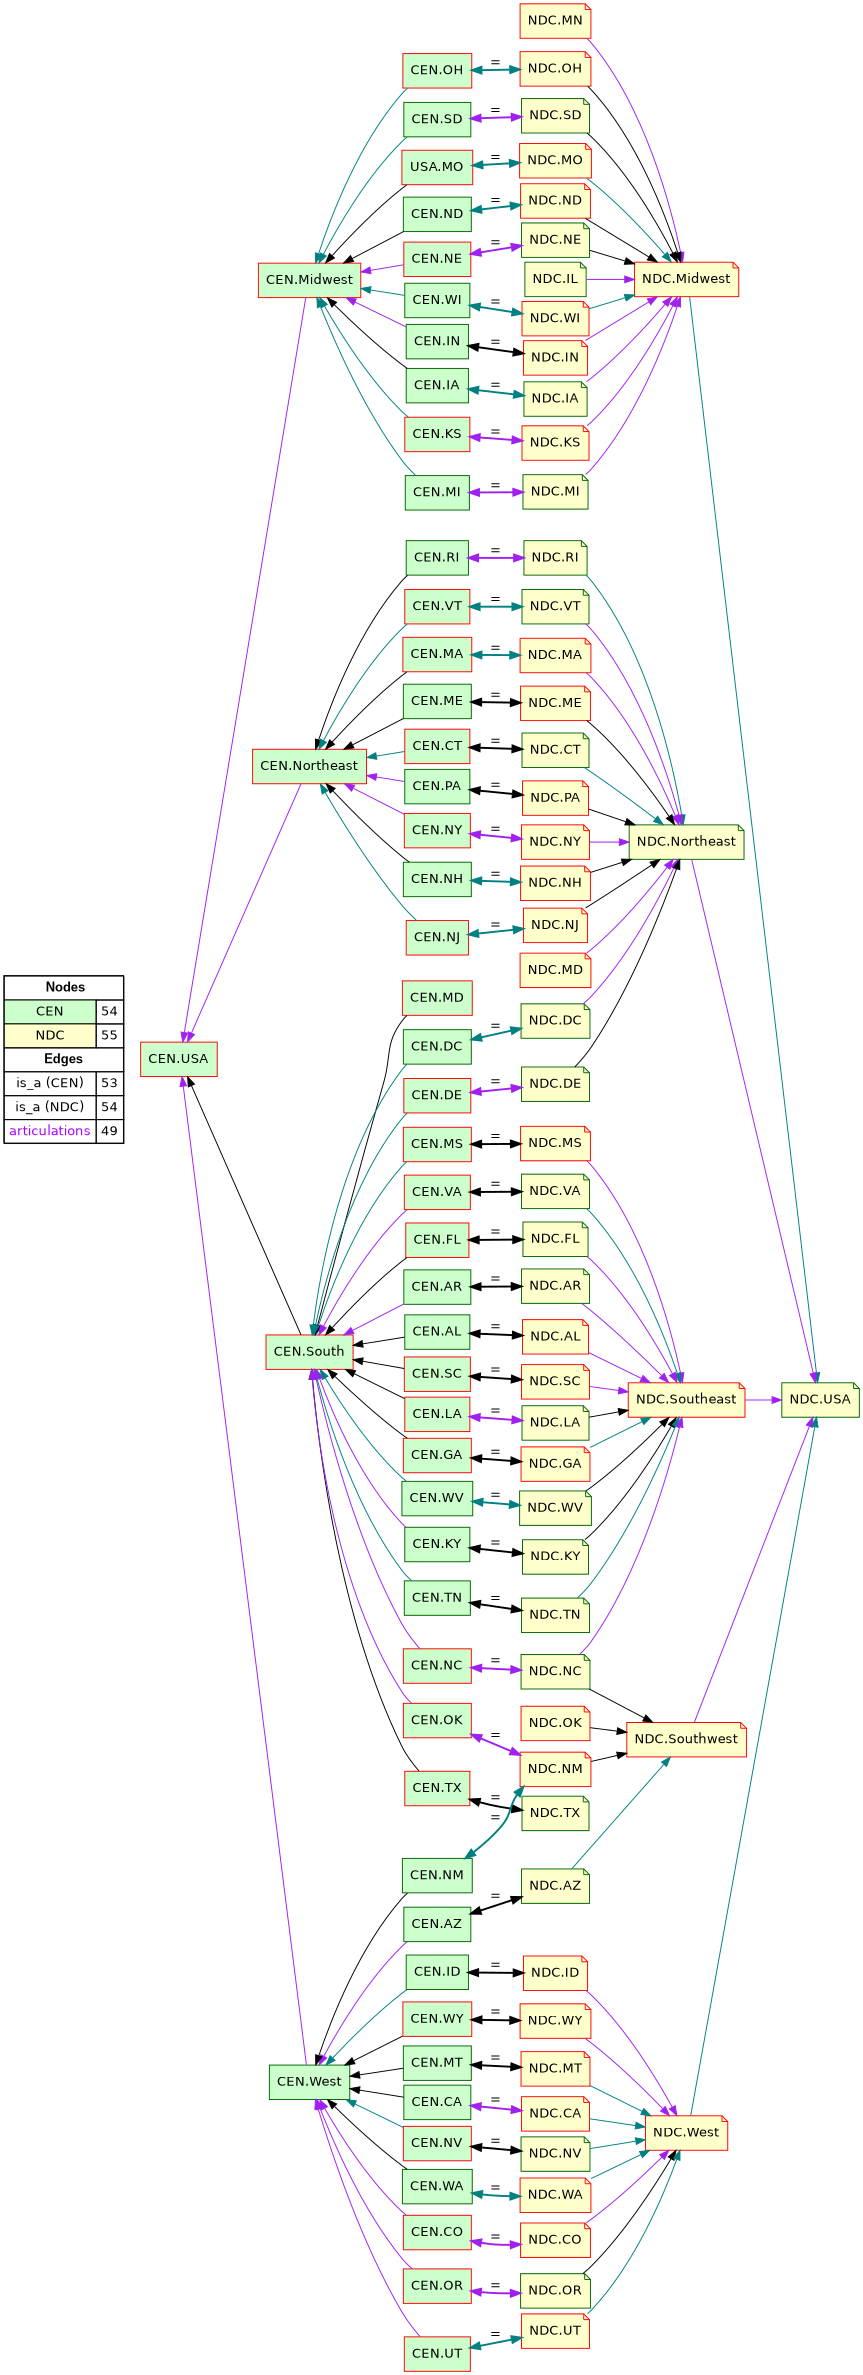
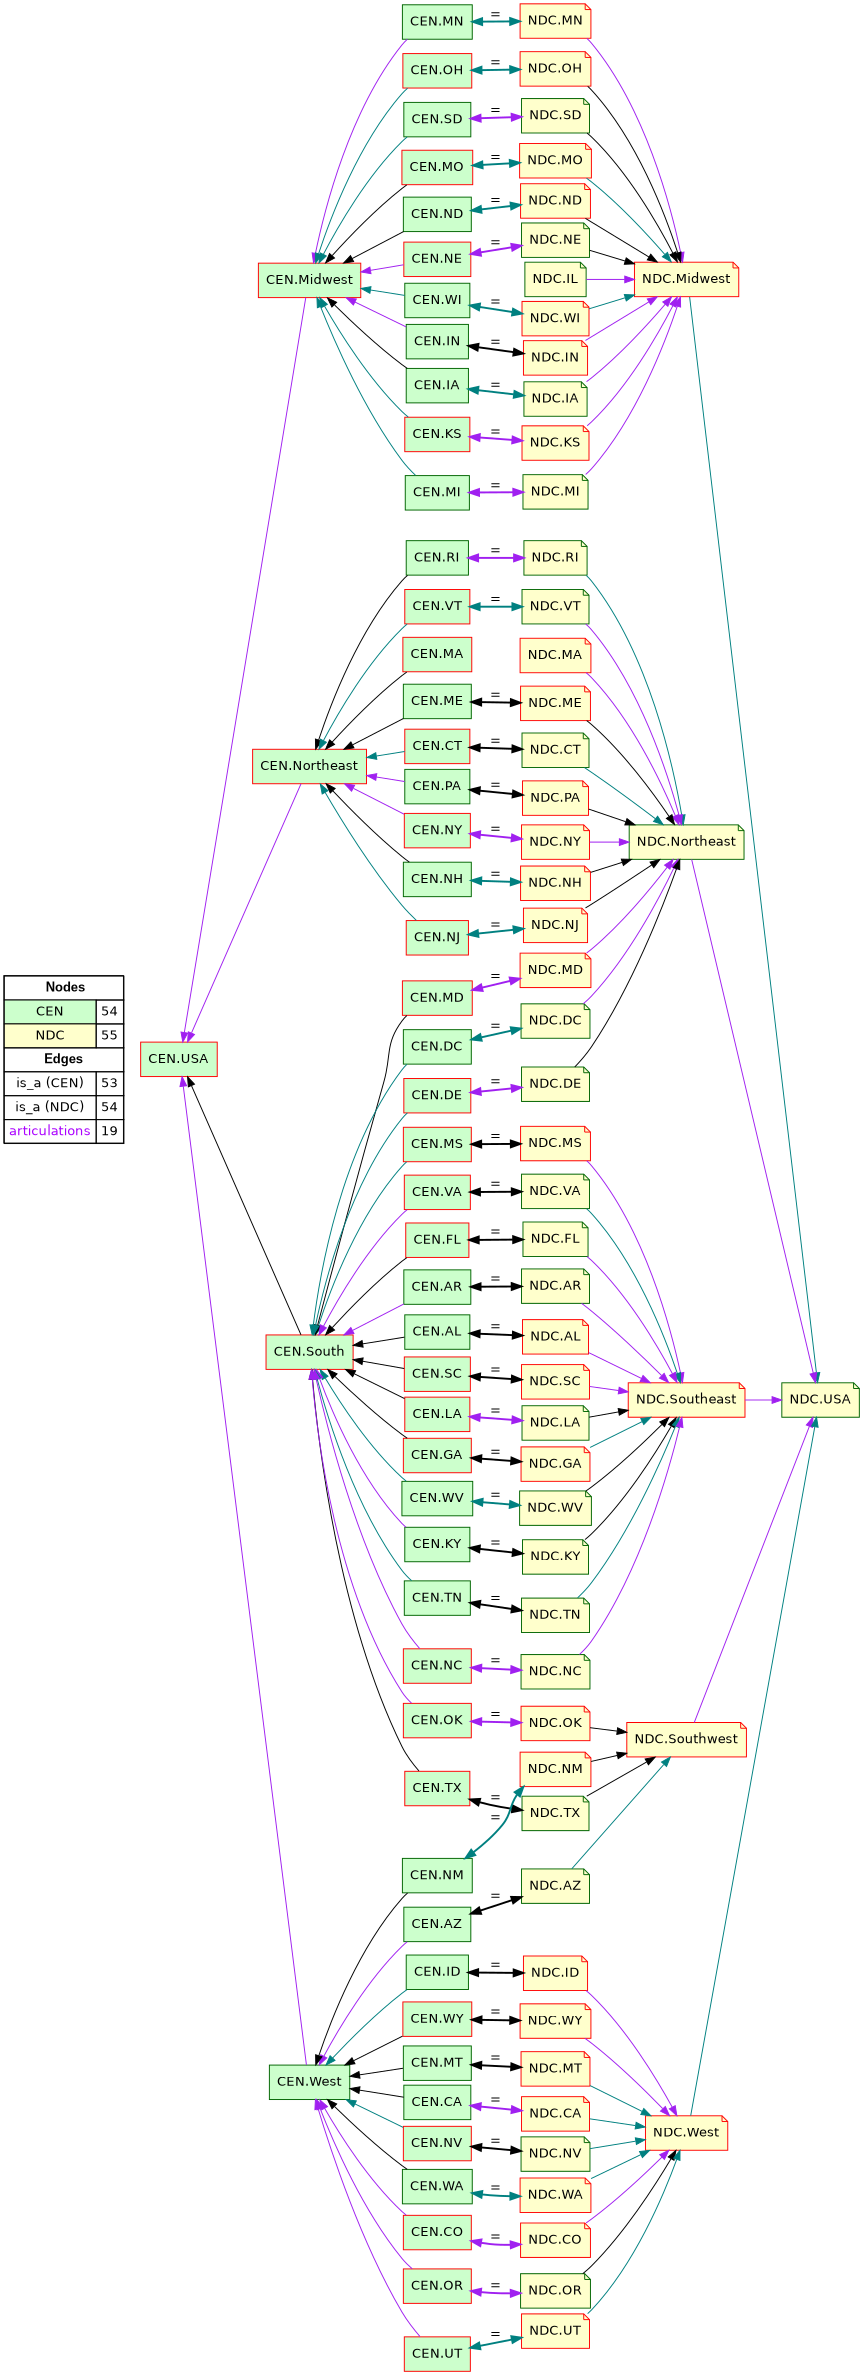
  digraph {
    rankdir=LR
    node [fillcolor="#FFFFCC" fontname=helvetica shape=note style=filled color=red]
    edge [color=black constraint=true dir=forward penwidth=1 style=solid]
-   n1 [fillcolor=white label=<   <TABLE BORDER="0" CELLBORDER="1" CELLSPACING="0" CELLPADDING="4">  <TR> <TD COLSPAN="2"><font face="Arial Black"> Nodes</font></TD> </TR>  <TR>   <TD bgcolor="#CCFFCC" fontname="helvetica">CEN</TD>   <TD>54</TD>   </TR>  <TR>   <TD bgcolor="#FFFFCC" fontname="helvetica">NDC</TD>   <TD>55</TD>   </TR>  <TR> <TD COLSPAN="2"><font face = "Arial Black"> Edges </font></TD> </TR>  <TR>   <TD><font color ="#000000">is_a (CEN)</font></TD><TD>53</TD> </TR> <TR>   <TD><font color ="#000000">is_a (NDC)</font></TD><TD>54</TD> </TR> <TR>   <TD><font color ="#AA00FF">articulations</font></TD><TD>49</TD> </TR> </TABLE>   > margin=0 shape=box color=""]
+   n1 [fillcolor=white label=<   <TABLE BORDER="0" CELLBORDER="1" CELLSPACING="0" CELLPADDING="4">  <TR> <TD COLSPAN="2"><font face="Arial Black"> Nodes</font></TD> </TR>  <TR>   <TD bgcolor="#CCFFCC" fontname="helvetica">CEN</TD>   <TD>54</TD>   </TR>  <TR>   <TD bgcolor="#FFFFCC" fontname="helvetica">NDC</TD>   <TD>55</TD>   </TR>  <TR> <TD COLSPAN="2"><font face = "Arial Black"> Edges </font></TD> </TR>  <TR>   <TD><font color ="#000000">is_a (CEN)</font></TD><TD>53</TD> </TR> <TR>   <TD><font color ="#000000">is_a (NDC)</font></TD><TD>54</TD> </TR> <TR>   <TD><font color ="#AA00FF">articulations</font></TD><TD>19</TD> </TR> </TABLE>   > margin=0 shape=box color=""]
    "NDC.IL" [color=darkgreen]
    "NDC.Midwest"
    "CEN.IN" [color=darkgreen fillcolor="#CCFFCC" shape=box]
    "NDC.IN"
    "CEN.RI" [color=darkgreen fillcolor="#CCFFCC" shape=box]
    "NDC.RI" [color=darkgreen]
    "NDC.Northeast" [color=darkgreen]
    "CEN.IA" [color=darkgreen fillcolor="#CCFFCC" shape=box]
    "NDC.IA" [color=darkgreen]
    "CEN.WV" [color=darkgreen fillcolor="#CCFFCC" shape=box]
    "NDC.WV" [color=darkgreen]
    "NDC.Southeast"
    "CEN.KS" [fillcolor="#CCFFCC" shape=box]
    "NDC.KS"
    "CEN.KY" [color=darkgreen fillcolor="#CCFFCC" shape=box]
    "NDC.KY" [color=darkgreen]
    "CEN.TX" [fillcolor="#CCFFCC" shape=box]
    "NDC.TX" [color=darkgreen]
    "NDC.Southwest"
    "CEN.Northeast" [fillcolor="#CCFFCC" shape=box]
    "CEN.VT" [fillcolor="#CCFFCC" shape=box]
    "CEN.MA" [fillcolor="#CCFFCC" shape=box]
    "CEN.ME" [color=darkgreen fillcolor="#CCFFCC" shape=box]
    "CEN.CT" [fillcolor="#CCFFCC" shape=box]
    "CEN.PA" [color=darkgreen fillcolor="#CCFFCC" shape=box]
    "CEN.NY" [fillcolor="#CCFFCC" shape=box]
    "CEN.NH" [color=darkgreen fillcolor="#CCFFCC" shape=box]
    "CEN.NJ" [fillcolor="#CCFFCC" shape=box]
    "NDC.VT" [color=darkgreen]
    "NDC.MA"
    "NDC.ME"
    "NDC.CT" [color=darkgreen]
    "NDC.PA"
    "NDC.NY"
    "NDC.NH"
    "NDC.NJ"
    "CEN.South" [fillcolor="#CCFFCC" shape=box]
    "CEN.TN" [color=darkgreen fillcolor="#CCFFCC" shape=box]
    "CEN.MS" [fillcolor="#CCFFCC" shape=box]
    "CEN.MD" [fillcolor="#CCFFCC" shape=box]
    "CEN.DC" [color=darkgreen fillcolor="#CCFFCC" shape=box]
    "CEN.DE" [fillcolor="#CCFFCC" shape=box]
    "CEN.VA" [fillcolor="#CCFFCC" shape=box]
    "CEN.FL" [fillcolor="#CCFFCC" shape=box]
    "CEN.AR" [color=darkgreen fillcolor="#CCFFCC" shape=box]
    "CEN.AL" [color=darkgreen fillcolor="#CCFFCC" shape=box]
    "CEN.OK" [fillcolor="#CCFFCC" shape=box]
    "CEN.SC" [fillcolor="#CCFFCC" shape=box]
    "CEN.LA" [fillcolor="#CCFFCC" shape=box]
    "CEN.GA" [fillcolor="#CCFFCC" shape=box]
    "CEN.NC" [fillcolor="#CCFFCC" shape=box]
    "NDC.TN" [color=darkgreen]
    "NDC.MS"
    "NDC.MD"
    "NDC.DC" [color=darkgreen]
    "NDC.DE" [color=darkgreen]
    "NDC.VA" [color=darkgreen]
    "NDC.FL" [color=darkgreen]
    "NDC.AR" [color=darkgreen]
    "NDC.AL"
    "NDC.OK"
    "NDC.SC"
    "NDC.LA" [color=darkgreen]
    "NDC.GA"
    "NDC.NC" [color=darkgreen]
    "CEN.ID" [color=darkgreen fillcolor="#CCFFCC" shape=box]
    "NDC.ID"
    "NDC.West"
    "CEN.WY" [fillcolor="#CCFFCC" shape=box]
    "NDC.WY"
    "CEN.MT" [color=darkgreen fillcolor="#CCFFCC" shape=box]
    "NDC.MT"
    "CEN.USA" [fillcolor="#CCFFCC" shape=box]
    "CEN.Midwest" [fillcolor="#CCFFCC" shape=box]
    "CEN.West" [color=darkgreen fillcolor="#CCFFCC" shape=box]
    "CEN.MI" [color=darkgreen fillcolor="#CCFFCC" shape=box]
+   "CEN.MN" [color=darkgreen fillcolor="#CCFFCC" shape=box]
    "CEN.OH" [fillcolor="#CCFFCC" shape=box]
    "CEN.SD" [color=darkgreen fillcolor="#CCFFCC" shape=box]
-   "CEN.MO" [fillcolor="#CCFFCC" shape=box label="USA.MO"]
+   "CEN.MO" [fillcolor="#CCFFCC" shape=box]
    "CEN.ND" [color=darkgreen fillcolor="#CCFFCC" shape=box]
    "CEN.NE" [fillcolor="#CCFFCC" shape=box]
    "CEN.WI" [color=darkgreen fillcolor="#CCFFCC" shape=box]
    "CEN.OR" [fillcolor="#CCFFCC" shape=box]
    "CEN.AZ" [color=darkgreen fillcolor="#CCFFCC" shape=box]
    "CEN.CO" [fillcolor="#CCFFCC" shape=box]
    "CEN.CA" [color=darkgreen fillcolor="#CCFFCC" shape=box]
    "CEN.UT" [fillcolor="#CCFFCC" shape=box]
    "CEN.NV" [fillcolor="#CCFFCC" shape=box]
    "CEN.NM" [color=darkgreen fillcolor="#CCFFCC" shape=box]
    "CEN.WA" [color=darkgreen fillcolor="#CCFFCC" shape=box]
    "NDC.MI" [color=darkgreen]
    "NDC.MN"
    "NDC.OR" [color=darkgreen]
    "NDC.OH"
    "NDC.AZ" [color=darkgreen]
    "NDC.CO"
    "NDC.CA"
    "NDC.SD" [color=darkgreen]
    "NDC.MO"
    "NDC.ND"
    "NDC.NE" [color=darkgreen]
    "NDC.WI"
    "NDC.UT"
    "NDC.NV" [color=darkgreen]
    "NDC.NM"
    "NDC.WA"
    "NDC.USA" [color=darkgreen]
    subgraph sub_1 {
      rank=source
      n1
    }
    "NDC.IL" -> "NDC.Midwest" [color=purple]
    "NDC.Midwest" -> "NDC.USA" [color=teal style=bold]
    "CEN.IN" -> "NDC.IN" [dir=both label="=" penwidth=2]
    "NDC.IN" -> "NDC.Midwest" [color=purple style=bold]
    "CEN.RI" -> "NDC.RI" [color=purple dir=both label="=" penwidth=2 style=bold]
    "NDC.RI" -> "NDC.Northeast" [color=teal]
    "NDC.Northeast" -> "NDC.USA" [color=purple]
    "CEN.IA" -> "NDC.IA" [color=teal dir=both label="=" penwidth=2 style=bold]
    "NDC.IA" -> "NDC.Midwest" [color=purple]
    "CEN.WV" -> "NDC.WV" [color=teal dir=both label="=" penwidth=2 style=bold]
    "NDC.WV" -> "NDC.Southeast"
    "NDC.Southeast" -> "NDC.USA" [color=purple]
    "CEN.KS" -> "NDC.KS" [color=purple dir=both label="=" penwidth=2 style=bold]
    "NDC.KS" -> "NDC.Midwest" [color=purple style=bold]
    "CEN.KY" -> "NDC.KY" [dir=both label="=" penwidth=2]
    "NDC.KY" -> "NDC.Southeast"
    "CEN.TX" -> "NDC.TX" [dir=both label="=" penwidth=2]
-   "NDC.NC" -> "NDC.Southwest" [style=bold]
+   "NDC.TX" -> "NDC.Southwest" [style=bold]
    "NDC.Southwest" -> "NDC.USA" [color=purple]
    "CEN.Northeast" -> "CEN.RI" [dir=back style=bold]
    "CEN.Northeast" -> "CEN.VT" [color=teal dir=back style=bold]
    "CEN.Northeast" -> "CEN.MA" [dir=back style=bold]
    "CEN.Northeast" -> "CEN.ME" [dir=back style=bold]
    "CEN.Northeast" -> "CEN.CT" [color=teal dir=back style=bold]
    "CEN.Northeast" -> "CEN.PA" [color=purple dir=back]
    "CEN.Northeast" -> "CEN.NY" [color=purple dir=back style=bold]
    "CEN.Northeast" -> "CEN.NH" [dir=back style=bold]
    "CEN.Northeast" -> "CEN.NJ" [color=teal dir=back]
    "CEN.VT" -> "NDC.VT" [color=teal dir=both label="=" penwidth=2 style=bold]
-   "CEN.MA" -> "NDC.MA" [color=teal dir=both label="=" penwidth=2]
    "CEN.ME" -> "NDC.ME" [dir=both label="=" penwidth=2 style=bold]
    "CEN.CT" -> "NDC.CT" [dir=both label="=" penwidth=2]
    "CEN.PA" -> "NDC.PA" [dir=both label="=" penwidth=2]
    "CEN.NY" -> "NDC.NY" [color=purple dir=both label="=" penwidth=2 style=bold]
    "CEN.NH" -> "NDC.NH" [color=teal dir=both label="=" penwidth=2]
    "CEN.NJ" -> "NDC.NJ" [color=teal dir=both label="=" penwidth=2]
    "NDC.VT" -> "NDC.Northeast" [color=purple]
    "NDC.MA" -> "NDC.Northeast" [color=purple style=bold]
    "NDC.ME" -> "NDC.Northeast" [style=bold]
    "NDC.CT" -> "NDC.Northeast" [color=teal style=bold]
    "NDC.PA" -> "NDC.Northeast"
    "NDC.NY" -> "NDC.Northeast" [color=purple]
    "NDC.NH" -> "NDC.Northeast" [style=bold]
    "NDC.NJ" -> "NDC.Northeast" [style=bold]
    "CEN.South" -> "CEN.WV" [color=teal dir=back style=bold]
    "CEN.South" -> "CEN.KY" [color=purple dir=back style=bold]
    "CEN.South" -> "CEN.TX" [dir=back]
    "CEN.South" -> "CEN.TN" [color=teal dir=back]
    "CEN.South" -> "CEN.MS" [color=teal dir=back]
    "CEN.South" -> "CEN.MD" [dir=back]
    "CEN.South" -> "CEN.DC" [color=teal dir=back]
    "CEN.South" -> "CEN.DE" [color=teal dir=back]
    "CEN.South" -> "CEN.VA" [color=purple dir=back style=bold]
    "CEN.South" -> "CEN.FL" [dir=back]
    "CEN.South" -> "CEN.AR" [color=purple dir=back style=bold]
    "CEN.South" -> "CEN.AL" [dir=back]
    "CEN.South" -> "CEN.OK" [color=purple dir=back style=bold]
    "CEN.South" -> "CEN.SC" [dir=back style=bold]
    "CEN.South" -> "CEN.LA" [dir=back]
    "CEN.South" -> "CEN.GA" [dir=back style=bold]
    "CEN.South" -> "CEN.NC" [color=purple dir=back]
    "CEN.TN" -> "NDC.TN" [dir=both label="=" penwidth=2]
    "CEN.MS" -> "NDC.MS" [dir=both label="=" penwidth=2 style=bold]
+   "CEN.MD" -> "NDC.MD" [color=purple dir=both label="=" penwidth=2]
    "CEN.DC" -> "NDC.DC" [color=teal dir=both label="=" penwidth=2]
    "CEN.DE" -> "NDC.DE" [color=purple dir=both label="=" penwidth=2 style=bold]
    "CEN.VA" -> "NDC.VA" [dir=both label="=" penwidth=2]
    "CEN.FL" -> "NDC.FL" [dir=both label="=" penwidth=2]
    "CEN.AR" -> "NDC.AR" [dir=both label="=" penwidth=2 style=bold]
    "CEN.AL" -> "NDC.AL" [dir=both label="=" penwidth=2 style=bold]
-   "CEN.OK" -> "NDC.NM" [color=purple dir=both label="=" penwidth=2]
+   "CEN.OK" -> "NDC.OK" [color=purple dir=both label="=" penwidth=2]
    "CEN.SC" -> "NDC.SC" [dir=both label="=" penwidth=2]
    "CEN.LA" -> "NDC.LA" [color=purple dir=both label="=" penwidth=2 style=bold]
    "CEN.GA" -> "NDC.GA" [dir=both label="=" penwidth=2]
    "CEN.NC" -> "NDC.NC" [color=purple dir=both label="=" penwidth=2]
    "NDC.TN" -> "NDC.Southeast" [color=teal]
    "NDC.MS" -> "NDC.Southeast" [color=purple]
    "NDC.MD" -> "NDC.Northeast" [color=purple]
    "NDC.DC" -> "NDC.Northeast" [color=purple style=bold]
    "NDC.DE" -> "NDC.Northeast"
    "NDC.VA" -> "NDC.Southeast" [color=teal style=bold]
    "NDC.FL" -> "NDC.Southeast" [color=purple]
    "NDC.AR" -> "NDC.Southeast" [color=purple]
    "NDC.AL" -> "NDC.Southeast" [color=purple]
    "NDC.OK" -> "NDC.Southwest" [style=bold]
    "NDC.SC" -> "NDC.Southeast" [color=purple]
    "NDC.LA" -> "NDC.Southeast" [style=bold]
    "NDC.GA" -> "NDC.Southeast" [color=teal style=bold]
    "NDC.NC" -> "NDC.Southeast" [color=purple style=bold]
    "CEN.ID" -> "NDC.ID" [dir=both label="=" penwidth=2 style=bold]
    "NDC.ID" -> "NDC.West" [color=purple]
    "NDC.West" -> "NDC.USA" [color=teal]
    "CEN.WY" -> "NDC.WY" [dir=both label="=" penwidth=2 style=bold]
    "NDC.WY" -> "NDC.West" [color=purple style=bold]
    "CEN.MT" -> "NDC.MT" [dir=both label="=" penwidth=2]
    "NDC.MT" -> "NDC.West" [color=teal]
    "CEN.USA" -> "CEN.Northeast" [color=purple dir=back]
    "CEN.USA" -> "CEN.South" [dir=back]
    "CEN.USA" -> "CEN.Midwest" [color=purple dir=back style=bold]
    "CEN.USA" -> "CEN.West" [color=purple dir=back style=bold]
    "CEN.Midwest" -> "CEN.IN" [color=purple dir=back]
    "CEN.Midwest" -> "CEN.IA" [dir=back style=bold]
    "CEN.Midwest" -> "CEN.KS" [color=teal dir=back style=bold]
    "CEN.Midwest" -> "CEN.MI" [color=teal dir=back]
+   "CEN.Midwest" -> "CEN.MN" [color=purple dir=back]
    "CEN.Midwest" -> "CEN.OH" [color=teal dir=back]
    "CEN.Midwest" -> "CEN.SD" [color=teal dir=back style=bold]
    "CEN.Midwest" -> "CEN.MO" [dir=back]
    "CEN.Midwest" -> "CEN.ND" [dir=back]
    "CEN.Midwest" -> "CEN.NE" [color=purple dir=back]
    "CEN.Midwest" -> "CEN.WI" [color=teal dir=back style=bold]
    "CEN.West" -> "CEN.ID" [color=teal dir=back style=bold]
    "CEN.West" -> "CEN.WY" [dir=back]
    "CEN.West" -> "CEN.MT" [dir=back]
    "CEN.West" -> "CEN.OR" [color=purple dir=back]
    "CEN.West" -> "CEN.AZ" [color=purple dir=back style=bold]
    "CEN.West" -> "CEN.CO" [color=purple dir=back style=bold]
    "CEN.West" -> "CEN.CA" [dir=back style=bold]
    "CEN.West" -> "CEN.UT" [color=purple dir=back]
    "CEN.West" -> "CEN.NV" [color=teal dir=back style=bold]
    "CEN.West" -> "CEN.NM" [dir=back style=bold]
    "CEN.West" -> "CEN.WA" [dir=back style=bold]
    "CEN.MI" -> "NDC.MI" [color=purple dir=both label="=" penwidth=2]
+   "CEN.MN" -> "NDC.MN" [color=teal dir=both label="=" penwidth=2 style=bold]
    "CEN.OH" -> "NDC.OH" [color=teal dir=both label="=" penwidth=2]
    "CEN.SD" -> "NDC.SD" [color=purple dir=both label="=" penwidth=2 style=bold]
    "CEN.MO" -> "NDC.MO" [color=teal dir=both label="=" penwidth=2 style=bold]
    "CEN.ND" -> "NDC.ND" [color=teal dir=both label="=" penwidth=2]
    "CEN.NE" -> "NDC.NE" [color=purple dir=both label="=" penwidth=2 style=bold]
    "CEN.WI" -> "NDC.WI" [color=teal dir=both label="=" penwidth=2]
    "CEN.OR" -> "NDC.OR" [color=purple dir=both label="=" penwidth=2 style=bold]
    "CEN.AZ" -> "NDC.AZ" [dir=both label="=" penwidth=2]
    "CEN.CO" -> "NDC.CO" [color=purple dir=both label="=" penwidth=2]
    "CEN.CA" -> "NDC.CA" [color=purple dir=both label="=" penwidth=2 style=bold]
    "CEN.UT" -> "NDC.UT" [color=teal dir=both label="=" penwidth=2]
    "CEN.NV" -> "NDC.NV" [dir=both label="=" penwidth=2 style=bold]
    "CEN.NM" -> "NDC.NM" [color=teal dir=both label="=" penwidth=2]
    "CEN.WA" -> "NDC.WA" [color=teal dir=both label="=" penwidth=2 style=bold]
    "NDC.MI" -> "NDC.Midwest" [color=purple]
    "NDC.MN" -> "NDC.Midwest" [color=purple style=bold]
    "NDC.OR" -> "NDC.West"
    "NDC.OH" -> "NDC.Midwest"
    "NDC.AZ" -> "NDC.Southwest" [color=teal]
    "NDC.CO" -> "NDC.West" [color=purple]
    "NDC.CA" -> "NDC.West" [color=teal]
    "NDC.SD" -> "NDC.Midwest" [style=bold]
    "NDC.MO" -> "NDC.Midwest" [color=teal style=bold]
    "NDC.ND" -> "NDC.Midwest"
    "NDC.NE" -> "NDC.Midwest"
    "NDC.WI" -> "NDC.Midwest" [color=teal]
    "NDC.UT" -> "NDC.West" [color=teal]
    "NDC.NV" -> "NDC.West" [color=teal]
    "NDC.NM" -> "NDC.Southwest"
    "NDC.WA" -> "NDC.West" [color=teal]
  }
